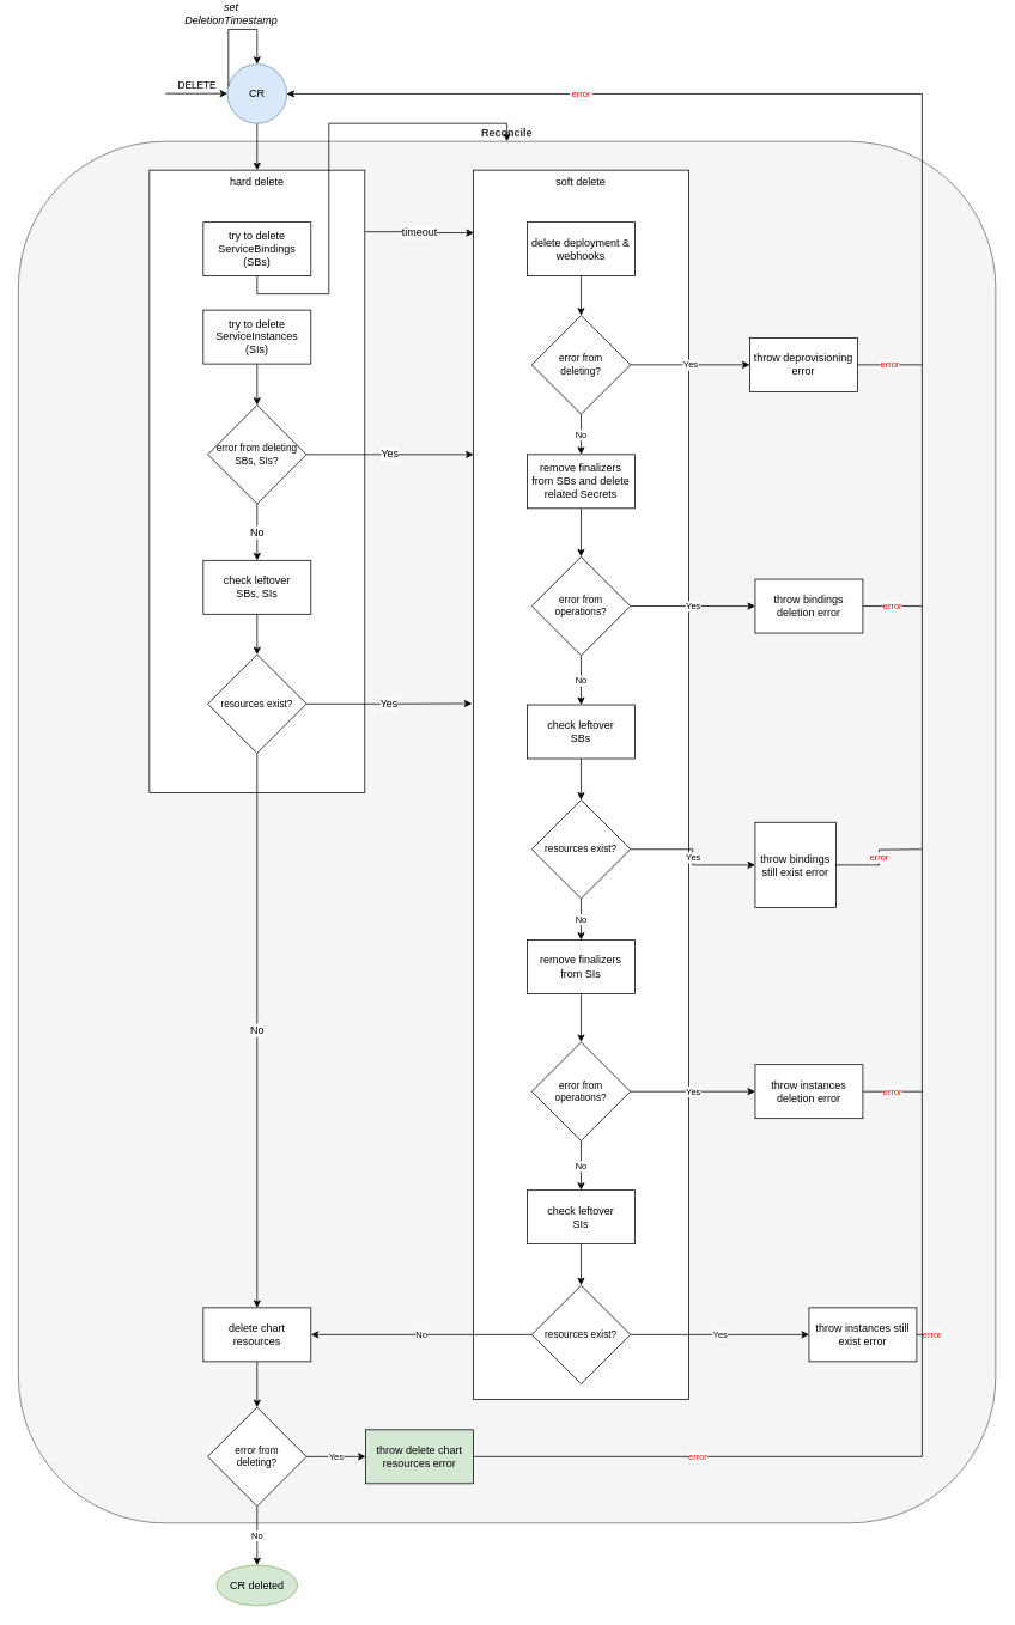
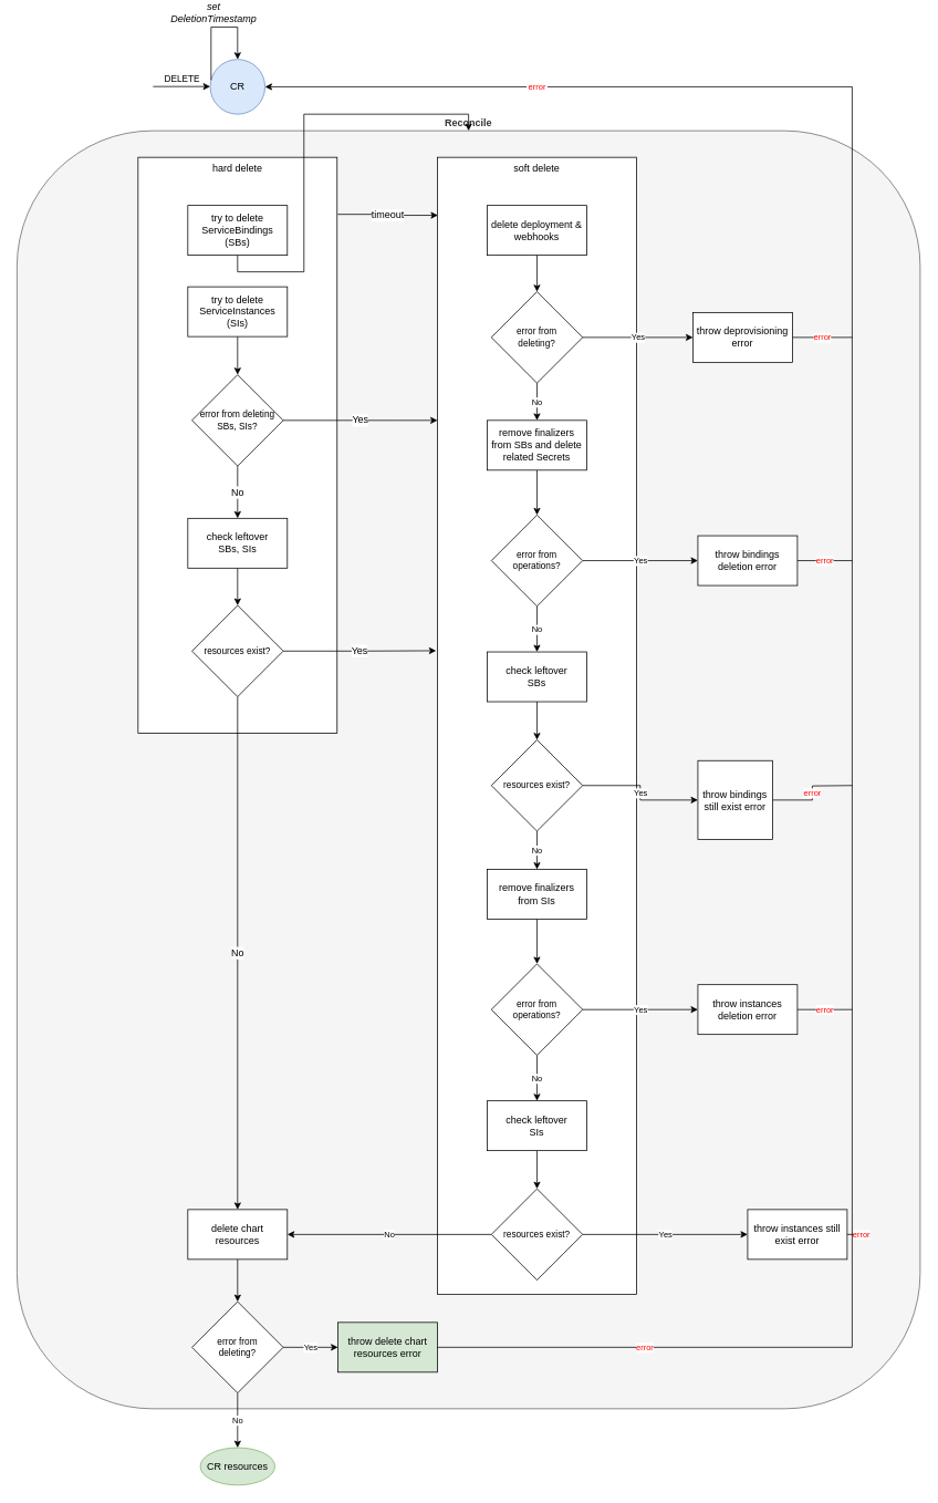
  <mxCell id="0" />
  <mxCell id="1" parent="0" />
  <mxCell id="2" value="Reconcile" style="rounded=1;whiteSpace=wrap;html=1;fontColor=#333333;fillColor=#f5f5f5;strokeColor=#666666;labelPosition=center;verticalLabelPosition=top;align=center;verticalAlign=bottom;fontStyle=1" parent="1" vertex="1"><mxGeometry x="20" y="145" width="1089" height="1540" as="geometry" /></mxCell>
- <mxCell id="3" value="" style="edgeStyle=orthogonalEdgeStyle;rounded=0;orthogonalLoop=1;jettySize=auto;html=1;fontSize=10;fontColor=#000000;" parent="1" source="4" target="8" edge="1"><mxGeometry relative="1" as="geometry" /></mxCell>
  <mxCell id="4" value="CR" style="ellipse;whiteSpace=wrap;html=1;aspect=fixed;fillColor=#dae8fc;strokeColor=#6c8ebf;" parent="1" vertex="1"><mxGeometry x="253" y="59" width="66" height="66" as="geometry" /></mxCell>
  <mxCell id="5" value="DELETE" style="endArrow=classic;html=1;rounded=0;labelPosition=center;verticalLabelPosition=top;align=center;verticalAlign=bottom;" parent="1" edge="1"><mxGeometry width="50" height="50" relative="1" as="geometry"><mxPoint x="184" y="91.66" as="sourcePoint" /><mxPoint x="253" y="91.66" as="targetPoint" /></mxGeometry></mxCell>
  <mxCell id="6" value="&lt;i style=&quot;font-size: 12px;&quot;&gt;set&lt;br&gt;DeletionTimestamp&lt;/i&gt;" style="edgeStyle=orthogonalEdgeStyle;rounded=0;orthogonalLoop=1;jettySize=auto;html=1;entryX=0.5;entryY=0;entryDx=0;entryDy=0;labelPosition=center;verticalLabelPosition=top;align=center;verticalAlign=bottom;" parent="1" source="4" target="4" edge="1"><mxGeometry relative="1" as="geometry"><mxPoint x="324" y="62" as="targetPoint" /><Array as="points"><mxPoint x="254" y="20" /><mxPoint x="286" y="20" /></Array></mxGeometry></mxCell>
  <mxCell id="7" value="timeout" style="edgeStyle=orthogonalEdgeStyle;rounded=0;orthogonalLoop=1;jettySize=auto;html=1;fontSize=12;fontColor=#000000;exitX=1.003;exitY=0.099;exitDx=0;exitDy=0;exitPerimeter=0;entryX=0.002;entryY=0.051;entryDx=0;entryDy=0;entryPerimeter=0;" parent="1" source="8" target="9" edge="1"><mxGeometry relative="1" as="geometry"><mxPoint x="510" y="219" as="targetPoint" /><mxPoint x="406" y="356" as="sourcePoint" /></mxGeometry></mxCell>
  <mxCell id="8" value="hard delete" style="rounded=0;whiteSpace=wrap;html=1;labelPosition=center;verticalLabelPosition=middle;align=center;verticalAlign=top;" parent="1" vertex="1"><mxGeometry x="166" y="177" width="240" height="694" as="geometry" /></mxCell>
  <mxCell id="9" value="soft delete" style="rounded=0;whiteSpace=wrap;html=1;verticalAlign=top;" parent="1" vertex="1"><mxGeometry x="527" y="177" width="240" height="1370" as="geometry" /></mxCell>
  <mxCell id="10" value="Yes" style="edgeStyle=orthogonalEdgeStyle;rounded=0;orthogonalLoop=1;jettySize=auto;html=1;fontSize=12;fontColor=#000000;exitX=1;exitY=0.5;exitDx=0;exitDy=0;" parent="1" source="12" target="9" edge="1"><mxGeometry relative="1" as="geometry"><Array as="points"><mxPoint x="472" y="494" /><mxPoint x="472" y="494" /></Array></mxGeometry></mxCell>
  <mxCell id="11" value="No" style="edgeStyle=orthogonalEdgeStyle;rounded=0;orthogonalLoop=1;jettySize=auto;html=1;fontSize=12;fontColor=#000000;" parent="1" source="12" target="18" edge="1"><mxGeometry relative="1" as="geometry" /></mxCell>
  <mxCell id="12" value="error from deleting&lt;br&gt;SBs, SIs?" style="rhombus;whiteSpace=wrap;html=1;fontSize=11;aspect=fixed;" parent="1" vertex="1"><mxGeometry x="231" y="439" width="110" height="110" as="geometry" /></mxCell>
  <mxCell id="13" value="" style="edgeStyle=orthogonalEdgeStyle;rounded=0;orthogonalLoop=1;jettySize=auto;html=1;fontSize=12;fontColor=#FF0000;" parent="1" source="14" target="2" edge="1"><mxGeometry relative="1" as="geometry" /></mxCell>
  <mxCell id="14" value="try to delete ServiceBindings&lt;br&gt;(SBs)" style="rounded=0;whiteSpace=wrap;html=1;" parent="1" vertex="1"><mxGeometry x="226" y="235" width="120" height="60" as="geometry" /></mxCell>
  <mxCell id="15" value="" style="edgeStyle=orthogonalEdgeStyle;rounded=0;orthogonalLoop=1;jettySize=auto;html=1;fontSize=12;fontColor=#FF0000;" parent="1" source="16" target="12" edge="1"><mxGeometry relative="1" as="geometry" /></mxCell>
  <mxCell id="16" value="try to delete ServiceInstances&lt;br&gt;(SIs)" style="rounded=0;whiteSpace=wrap;html=1;" parent="1" vertex="1"><mxGeometry x="226" y="333" width="120" height="60" as="geometry" /></mxCell>
  <mxCell id="17" value="" style="edgeStyle=orthogonalEdgeStyle;rounded=0;orthogonalLoop=1;jettySize=auto;html=1;fontSize=12;fontColor=#000000;" parent="1" source="18" target="21" edge="1"><mxGeometry relative="1" as="geometry" /></mxCell>
  <mxCell id="18" value="check leftover&lt;br&gt;SBs, SIs" style="rounded=0;whiteSpace=wrap;html=1;" parent="1" vertex="1"><mxGeometry x="226" y="612" width="120" height="60" as="geometry" /></mxCell>
  <mxCell id="19" value="Yes" style="edgeStyle=orthogonalEdgeStyle;rounded=0;orthogonalLoop=1;jettySize=auto;html=1;entryX=-0.007;entryY=0.434;entryDx=0;entryDy=0;entryPerimeter=0;fontSize=12;fontColor=#000000;" parent="1" source="21" target="9" edge="1"><mxGeometry relative="1" as="geometry" /></mxCell>
  <mxCell id="20" value="No" style="edgeStyle=orthogonalEdgeStyle;rounded=0;orthogonalLoop=1;jettySize=auto;html=1;fontSize=12;fontColor=#000000;" parent="1" source="21" target="23" edge="1"><mxGeometry relative="1" as="geometry" /></mxCell>
  <mxCell id="21" value="resources exist?" style="rhombus;whiteSpace=wrap;html=1;fontSize=11;aspect=fixed;" parent="1" vertex="1"><mxGeometry x="231" y="717" width="110" height="110" as="geometry" /></mxCell>
  <mxCell id="22" value="" style="edgeStyle=orthogonalEdgeStyle;rounded=0;orthogonalLoop=1;jettySize=auto;html=1;fontSize=10;fontColor=#000000;" parent="1" source="23" target="62" edge="1"><mxGeometry relative="1" as="geometry" /></mxCell>
  <mxCell id="23" value="delete chart resources" style="rounded=0;whiteSpace=wrap;html=1;" parent="1" vertex="1"><mxGeometry x="226" y="1445" width="120" height="60" as="geometry" /></mxCell>
  <mxCell id="24" value="" style="edgeStyle=orthogonalEdgeStyle;rounded=0;orthogonalLoop=1;jettySize=auto;html=1;fontSize=12;fontColor=#000000;" parent="1" source="25" target="28" edge="1"><mxGeometry relative="1" as="geometry" /></mxCell>
  <mxCell id="25" value="delete deployment &amp;amp; webhooks" style="rounded=0;whiteSpace=wrap;html=1;" parent="1" vertex="1"><mxGeometry x="587" y="235" width="120" height="60" as="geometry" /></mxCell>
  <mxCell id="26" value="Yes" style="edgeStyle=orthogonalEdgeStyle;rounded=0;orthogonalLoop=1;jettySize=auto;html=1;fontSize=10;fontColor=#000000;entryX=0;entryY=0.5;entryDx=0;entryDy=0;" parent="1" source="28" target="30" edge="1"><mxGeometry relative="1" as="geometry"><mxPoint x="782" y="394" as="targetPoint" /></mxGeometry></mxCell>
  <mxCell id="27" value="No" style="edgeStyle=orthogonalEdgeStyle;rounded=0;orthogonalLoop=1;jettySize=auto;html=1;fontSize=10;fontColor=#000000;" parent="1" source="28" target="32" edge="1"><mxGeometry relative="1" as="geometry" /></mxCell>
  <mxCell id="28" value="error from&lt;br&gt;deleting?" style="rhombus;whiteSpace=wrap;html=1;fontSize=11;aspect=fixed;" parent="1" vertex="1"><mxGeometry x="592" y="339" width="110" height="110" as="geometry" /></mxCell>
  <mxCell id="29" value="error" style="edgeStyle=orthogonalEdgeStyle;rounded=0;orthogonalLoop=1;jettySize=auto;html=1;fontSize=10;fontColor=#FF0000;endArrow=none;endFill=0;" parent="1" source="30" edge="1"><mxGeometry relative="1" as="geometry"><mxPoint x="1027" y="394" as="targetPoint" /></mxGeometry></mxCell>
  <mxCell id="30" value="throw deprovisioning error" style="rounded=0;whiteSpace=wrap;html=1;" parent="1" vertex="1"><mxGeometry x="835" y="364" width="120" height="60" as="geometry" /></mxCell>
  <mxCell id="31" value="" style="edgeStyle=orthogonalEdgeStyle;rounded=0;orthogonalLoop=1;jettySize=auto;html=1;fontSize=10;fontColor=#000000;" parent="1" source="32" target="35" edge="1"><mxGeometry relative="1" as="geometry" /></mxCell>
  <mxCell id="32" value="remove finalizers from SBs and delete related Secrets" style="rounded=0;whiteSpace=wrap;html=1;" parent="1" vertex="1"><mxGeometry x="587" y="494" width="120" height="60" as="geometry" /></mxCell>
  <mxCell id="33" value="No" style="edgeStyle=orthogonalEdgeStyle;rounded=0;orthogonalLoop=1;jettySize=auto;html=1;fontSize=10;fontColor=#000000;" parent="1" source="35" target="37" edge="1"><mxGeometry relative="1" as="geometry" /></mxCell>
  <mxCell id="34" value="Yes" style="edgeStyle=orthogonalEdgeStyle;rounded=0;orthogonalLoop=1;jettySize=auto;html=1;entryX=0;entryY=0.5;entryDx=0;entryDy=0;fontSize=10;fontColor=#000000;" parent="1" source="35" target="42" edge="1"><mxGeometry relative="1" as="geometry" /></mxCell>
  <mxCell id="35" value="error from operations?" style="rhombus;whiteSpace=wrap;html=1;fontSize=11;aspect=fixed;" parent="1" vertex="1"><mxGeometry x="592" y="608" width="110" height="110" as="geometry" /></mxCell>
  <mxCell id="36" value="" style="edgeStyle=orthogonalEdgeStyle;rounded=0;orthogonalLoop=1;jettySize=auto;html=1;fontSize=10;fontColor=#000000;" parent="1" source="37" target="40" edge="1"><mxGeometry relative="1" as="geometry" /></mxCell>
  <mxCell id="37" value="check leftover&lt;br&gt;SBs" style="rounded=0;whiteSpace=wrap;html=1;" parent="1" vertex="1"><mxGeometry x="587" y="773" width="120" height="60" as="geometry" /></mxCell>
  <mxCell id="38" value="Yes" style="edgeStyle=orthogonalEdgeStyle;rounded=0;orthogonalLoop=1;jettySize=auto;html=1;entryX=0;entryY=0.5;entryDx=0;entryDy=0;fontSize=10;fontColor=#000000;" parent="1" source="40" target="44" edge="1"><mxGeometry relative="1" as="geometry" /></mxCell>
  <mxCell id="39" value="No" style="edgeStyle=orthogonalEdgeStyle;rounded=0;orthogonalLoop=1;jettySize=auto;html=1;fontSize=10;fontColor=#000000;" parent="1" source="40" target="46" edge="1"><mxGeometry relative="1" as="geometry" /></mxCell>
  <mxCell id="40" value="resources exist?" style="rhombus;whiteSpace=wrap;html=1;fontSize=11;aspect=fixed;" parent="1" vertex="1"><mxGeometry x="592" y="879" width="110" height="110" as="geometry" /></mxCell>
  <mxCell id="41" value="error" style="edgeStyle=orthogonalEdgeStyle;rounded=0;orthogonalLoop=1;jettySize=auto;html=1;fontSize=10;fontColor=#FF0000;endArrow=none;endFill=0;" parent="1" source="42" edge="1"><mxGeometry relative="1" as="geometry"><mxPoint x="1027" y="663" as="targetPoint" /></mxGeometry></mxCell>
  <mxCell id="42" value="throw bindings deletion error" style="rounded=0;whiteSpace=wrap;html=1;" parent="1" vertex="1"><mxGeometry x="841" y="633" width="120" height="60" as="geometry" /></mxCell>
  <mxCell id="43" value="error" style="edgeStyle=orthogonalEdgeStyle;rounded=0;orthogonalLoop=1;jettySize=auto;html=1;fontSize=10;fontColor=#FF0000;endArrow=none;endFill=0;" parent="1" source="44" edge="1"><mxGeometry relative="1" as="geometry"><mxPoint x="1027" y="934" as="targetPoint" /></mxGeometry></mxCell>
  <mxCell id="44" value="throw bindings still exist error" style="rounded=0;whiteSpace=wrap;html=1;" parent="1" vertex="1"><mxGeometry x="841" y="904" width="90" height="95" as="geometry" /></mxCell>
  <mxCell id="45" value="" style="edgeStyle=orthogonalEdgeStyle;rounded=0;orthogonalLoop=1;jettySize=auto;html=1;fontSize=10;fontColor=#000000;" parent="1" source="46" target="49" edge="1"><mxGeometry relative="1" as="geometry" /></mxCell>
  <mxCell id="46" value="remove finalizers from SIs" style="rounded=0;whiteSpace=wrap;html=1;" parent="1" vertex="1"><mxGeometry x="587" y="1035" width="120" height="60" as="geometry" /></mxCell>
  <mxCell id="47" value="No" style="edgeStyle=orthogonalEdgeStyle;rounded=0;orthogonalLoop=1;jettySize=auto;html=1;fontSize=10;fontColor=#000000;" parent="1" source="49" target="51" edge="1"><mxGeometry relative="1" as="geometry" /></mxCell>
  <mxCell id="48" value="Yes" style="edgeStyle=orthogonalEdgeStyle;rounded=0;orthogonalLoop=1;jettySize=auto;html=1;fontSize=10;fontColor=#000000;entryX=0;entryY=0.5;entryDx=0;entryDy=0;" parent="1" source="49" target="56" edge="1"><mxGeometry relative="1" as="geometry"><mxPoint x="782" y="1204" as="targetPoint" /></mxGeometry></mxCell>
  <mxCell id="49" value="error from operations?" style="rhombus;whiteSpace=wrap;html=1;fontSize=11;aspect=fixed;" parent="1" vertex="1"><mxGeometry x="592" y="1149" width="110" height="110" as="geometry" /></mxCell>
  <mxCell id="50" value="" style="edgeStyle=orthogonalEdgeStyle;rounded=0;orthogonalLoop=1;jettySize=auto;html=1;fontSize=10;fontColor=#000000;" parent="1" source="51" target="54" edge="1"><mxGeometry relative="1" as="geometry" /></mxCell>
  <mxCell id="51" value="check leftover&lt;br&gt;SIs" style="rounded=0;whiteSpace=wrap;html=1;" parent="1" vertex="1"><mxGeometry x="587" y="1314" width="120" height="60" as="geometry" /></mxCell>
  <mxCell id="52" value="Yes" style="edgeStyle=orthogonalEdgeStyle;rounded=0;orthogonalLoop=1;jettySize=auto;html=1;fontSize=10;fontColor=#000000;entryX=0;entryY=0.5;entryDx=0;entryDy=0;" parent="1" source="54" target="58" edge="1"><mxGeometry relative="1" as="geometry"><mxPoint x="782" y="1475" as="targetPoint" /></mxGeometry></mxCell>
  <mxCell id="53" value="No" style="edgeStyle=orthogonalEdgeStyle;rounded=0;orthogonalLoop=1;jettySize=auto;html=1;entryX=1;entryY=0.5;entryDx=0;entryDy=0;fontSize=10;fontColor=#000000;" parent="1" source="54" target="23" edge="1"><mxGeometry relative="1" as="geometry" /></mxCell>
  <mxCell id="54" value="resources exist?" style="rhombus;whiteSpace=wrap;html=1;fontSize=11;aspect=fixed;" parent="1" vertex="1"><mxGeometry x="592" y="1420" width="110" height="110" as="geometry" /></mxCell>
  <mxCell id="55" value="error" style="edgeStyle=orthogonalEdgeStyle;rounded=0;orthogonalLoop=1;jettySize=auto;html=1;fontSize=10;fontColor=#FF0000;endArrow=none;endFill=0;" parent="1" source="56" edge="1"><mxGeometry relative="1" as="geometry"><mxPoint x="1027" y="1204" as="targetPoint" /></mxGeometry></mxCell>
  <mxCell id="56" value="throw instances deletion error" style="rounded=0;whiteSpace=wrap;html=1;" parent="1" vertex="1"><mxGeometry x="841" y="1174" width="120" height="60" as="geometry" /></mxCell>
  <mxCell id="57" value="error" style="edgeStyle=orthogonalEdgeStyle;rounded=0;orthogonalLoop=1;jettySize=auto;html=1;fontSize=10;fontColor=#FF0000;endArrow=none;endFill=0;" parent="1" source="58" edge="1"><mxGeometry relative="1" as="geometry"><mxPoint x="1027" y="1475" as="targetPoint" /></mxGeometry></mxCell>
  <mxCell id="58" value="throw instances still exist error" style="rounded=0;whiteSpace=wrap;html=1;" parent="1" vertex="1"><mxGeometry x="901" y="1445" width="120" height="60" as="geometry" /></mxCell>
- <mxCell id="59" value="CR deleted" style="ellipse;whiteSpace=wrap;html=1;fillColor=#d5e8d4;strokeColor=#82b366;" parent="1" vertex="1"><mxGeometry x="241" y="1732" width="90" height="45" as="geometry" /></mxCell>
+ <mxCell id="59" value="CR resources" style="ellipse;whiteSpace=wrap;html=1;fillColor=#d5e8d4;strokeColor=#82b366;" parent="1" vertex="1"><mxGeometry x="241" y="1732" width="90" height="45" as="geometry" /></mxCell>
  <mxCell id="60" value="No" style="edgeStyle=orthogonalEdgeStyle;rounded=0;orthogonalLoop=1;jettySize=auto;html=1;fontSize=10;fontColor=#000000;" parent="1" source="62" target="59" edge="1"><mxGeometry relative="1" as="geometry" /></mxCell>
  <mxCell id="61" value="Yes" style="edgeStyle=orthogonalEdgeStyle;rounded=0;orthogonalLoop=1;jettySize=auto;html=1;fontSize=10;fontColor=#000000;" parent="1" source="62" target="63" edge="1"><mxGeometry relative="1" as="geometry" /></mxCell>
  <mxCell id="62" value="error from&lt;br&gt;deleting?" style="rhombus;whiteSpace=wrap;html=1;fontSize=11;aspect=fixed;" parent="1" vertex="1"><mxGeometry x="231" y="1556" width="110" height="110" as="geometry" /></mxCell>
  <mxCell id="63" value="throw delete chart resources error" style="rounded=0;whiteSpace=wrap;html=1;fillColor=#d5e8d4;" parent="1" vertex="1"><mxGeometry x="407" y="1581" width="120" height="60" as="geometry" /></mxCell>
  <mxCell id="64" value="" style="group" parent="1" vertex="1" connectable="0"><mxGeometry x="634.5" y="79.5" width="392.5" height="1531.5" as="geometry" /></mxCell>
  <mxCell id="65" value="error" style="edgeStyle=orthogonalEdgeStyle;rounded=0;orthogonalLoop=1;jettySize=auto;html=1;entryX=1;entryY=0.5;entryDx=0;entryDy=0;fontSize=10;fontColor=#FF0000;" parent="64" source="63" target="4" edge="1"><mxGeometry x="-0.817" relative="1" as="geometry"><Array as="points"><mxPoint x="392.5" y="1531.5" /><mxPoint x="392.5" y="12.5" /></Array><mxPoint as="offset" /></mxGeometry></mxCell>
  <mxCell id="66" value="error" style="text;html=1;strokeColor=none;fillColor=default;align=center;verticalAlign=middle;whiteSpace=wrap;rounded=0;fontSize=10;fontColor=#FF0000;" parent="64" vertex="1"><mxGeometry width="25" height="25" as="geometry" /></mxCell>
